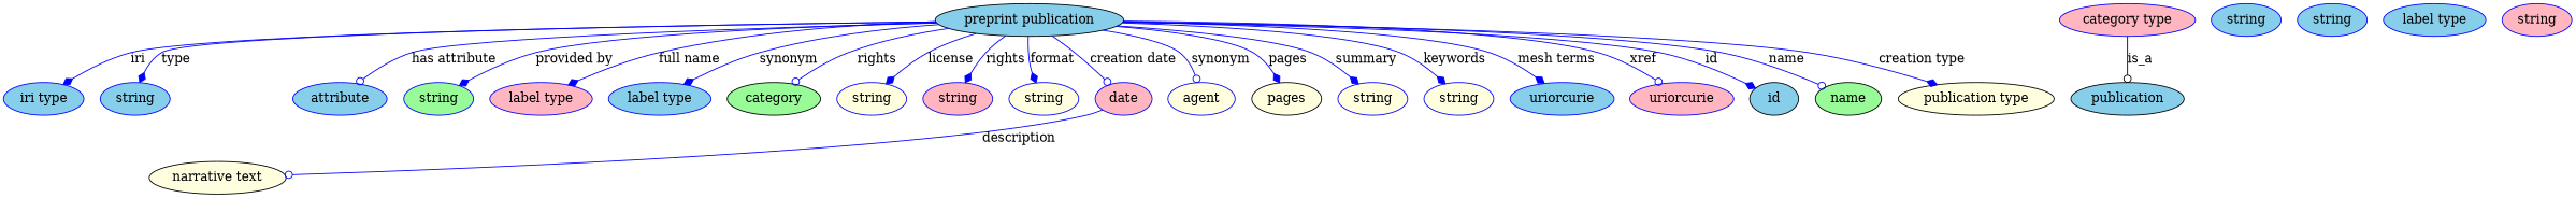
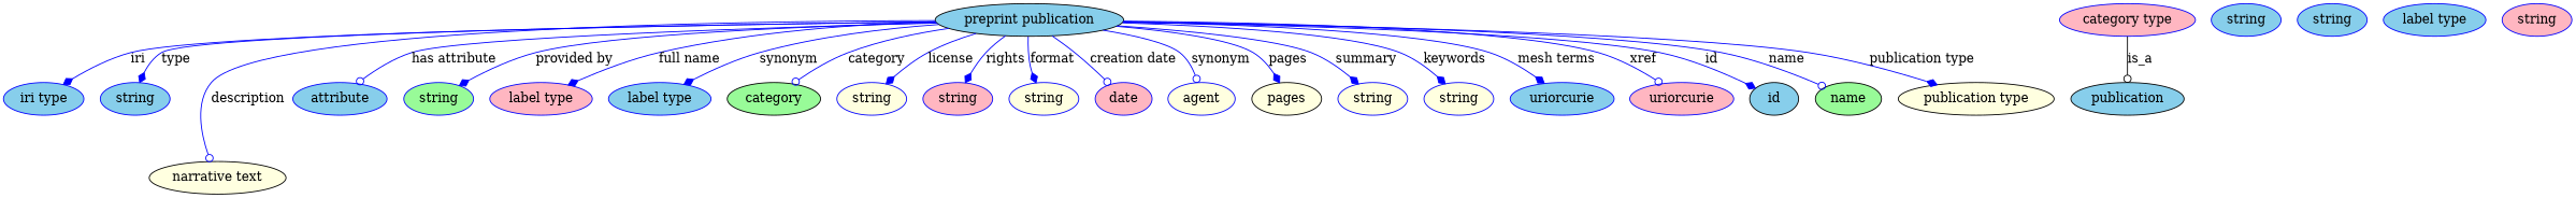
  digraph {
    node [fillcolor=skyblue style=filled color=blue]
    edge [arrowhead=diamond color=blue style=solid]
    n1 [height=0.5 label="preprint publication" width=2.8886 color=""]
    n2 [height=0.5 label="iri type" width=1.2277]
    n3 [height=0.5 label=string width=1.0652]
    n4 [color=black fillcolor=lightyellow height=0.5 label="narrative text" width=2.0943]
    n5 [height=0.5 label=attribute width=1.4443]
    n6 [fillcolor=palegreen height=0.5 label=string width=1.0652]
    n7 [fillcolor=lightpink height=0.5 label="label type" width=1.5707]
    n8 [height=0.5 label="label type" width=1.5707]
    category [fillcolor=palegreen height=0.5 width=1.4263 color=""]
    n10 [fillcolor=lightyellow height=0.5 label=string width=1.0652]
    n11 [fillcolor=lightpink height=0.5 label=string width=1.0652]
    n12 [fillcolor=lightyellow height=0.5 label=string width=1.0652]
    n13 [fillcolor=lightpink height=0.5 label=date width=0.86659]
    n14 [fillcolor=lightyellow height=0.5 label=agent width=1.0291]
    pages [fillcolor=lightyellow height=0.5 width=1.0652 color=""]
    n16 [fillcolor=lightyellow height=0.5 label=string width=1.0652]
    n17 [fillcolor=lightyellow height=0.5 label=string width=1.0652]
    n18 [height=0.5 label=uriorcurie width=1.5887]
    n19 [fillcolor=lightpink height=0.5 label=uriorcurie width=1.5887]
    id [height=0.5 width=0.75 color=""]
    name [fillcolor=palegreen height=0.5 width=1.011 color=""]
    "publication type" [fillcolor=lightyellow height=0.5 width=2.3831 color=""]
    publication [height=0.5 width=1.7332 color=""]
    n24 [fillcolor=lightpink height=0.5 label="category type" width=2.0762]
    n25 [height=0.5 label=string width=1.0652]
    n26 [height=0.5 label=string width=1.0652]
    n27 [height=0.5 label="label type" width=1.5707]
    n28 [fillcolor=lightpink height=0.5 label=string width=1.0652]
    n1 -> n2 [label=iri]
    n1 -> n3 [label=type]
-   n13 -> n4 [arrowhead=odot label=description]
+   n1 -> n4 [arrowhead=odot label=description]
    n1 -> n5 [arrowhead=odot label="has attribute"]
    n1 -> n6 [label="provided by"]
    n1 -> n7 [label="full name"]
    n1 -> n8 [label=synonym]
-   n1 -> category [arrowhead=odot label=rights]
+   n1 -> category [arrowhead=odot label=category]
    n1 -> n10 [label=license]
    n1 -> n11 [label=rights]
    n1 -> n12 [label=format]
    n1 -> n13 [arrowhead=odot label="creation date"]
    n1 -> n14 [arrowhead=odot label=synonym]
    n1 -> pages [label=pages]
    n1 -> n16 [label=summary]
    n1 -> n17 [label=keywords]
    n1 -> n18 [label="mesh terms"]
    n1 -> n19 [arrowhead=odot label=xref]
    n1 -> id [label=id]
    n1 -> name [arrowhead=odot label=name]
-   n1 -> "publication type" [label="creation type"]
+   n1 -> "publication type" [label="publication type"]
    n24 -> publication [arrowhead=odot label=is_a color="" style=""]
  }
